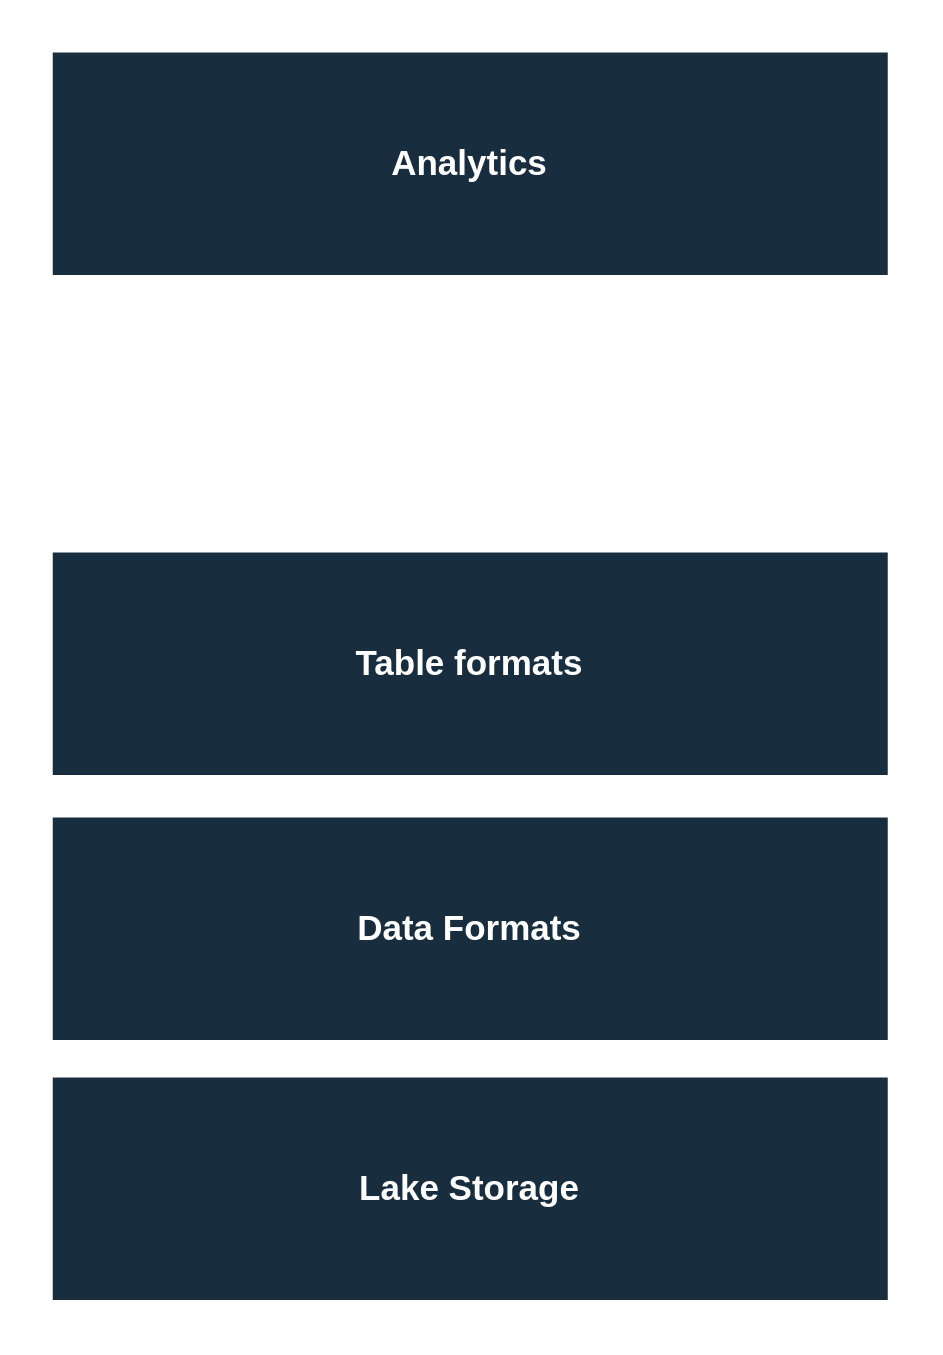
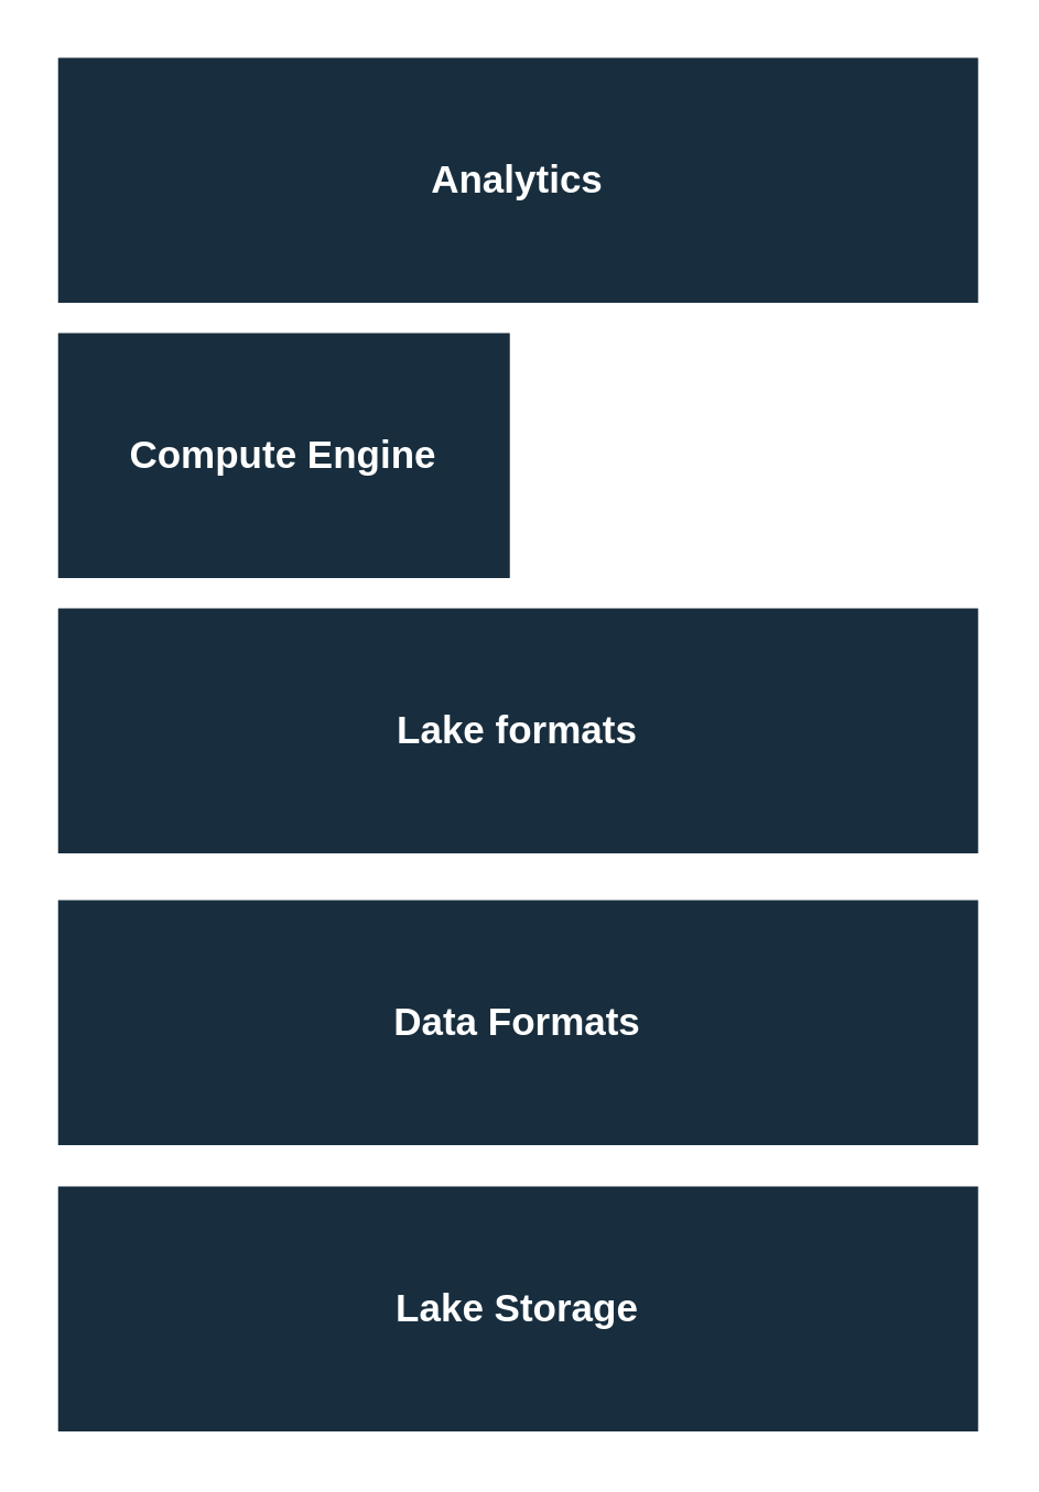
  <mxCell id="0" />
  <mxCell id="1" parent="0" />
  <mxCell id="2" value="Lake Storage" style="rounded=0;whiteSpace=wrap;html=1;align=center;fontSize=14;fontStyle=1;labelBackgroundColor=none;fillColor=#182E3E;strokeColor=#FFFFFF;fontColor=#FFFFFF;" vertex="1" parent="1"><mxGeometry x="20" y="430" width="335" height="90" as="geometry" /></mxCell>
  <mxCell id="3" value="Data Formats" style="rounded=0;whiteSpace=wrap;html=1;align=center;fontSize=14;fontStyle=1;labelBackgroundColor=none;fillColor=#182E3E;strokeColor=#FFFFFF;fontColor=#FFFFFF;" vertex="1" parent="1"><mxGeometry x="20" y="326" width="335" height="90" as="geometry" /></mxCell>
- <mxCell id="4" value="Table formats" style="rounded=0;whiteSpace=wrap;html=1;align=center;fontSize=14;fontStyle=1;labelBackgroundColor=none;fillColor=#182E3E;strokeColor=#FFFFFF;fontColor=#FFFFFF;" vertex="1" parent="1"><mxGeometry x="20" y="220" width="335" height="90" as="geometry" /></mxCell>
+ <mxCell id="4" value="Lake formats" style="rounded=0;whiteSpace=wrap;html=1;align=center;fontSize=14;fontStyle=1;labelBackgroundColor=none;fillColor=#182E3E;strokeColor=#FFFFFF;fontColor=#FFFFFF;" vertex="1" parent="1"><mxGeometry x="20" y="220" width="335" height="90" as="geometry" /></mxCell>
+ <mxCell id="5" value="Compute Engine" style="rounded=0;whiteSpace=wrap;html=1;align=center;fontSize=14;fontStyle=1;labelBackgroundColor=none;fillColor=#182E3E;strokeColor=#FFFFFF;fontColor=#FFFFFF;" vertex="1" parent="1"><mxGeometry x="20" y="120" width="165" height="90" as="geometry" /></mxCell>
  <mxCell id="6" value="Analytics" style="rounded=0;whiteSpace=wrap;html=1;align=center;fontSize=14;fontStyle=1;labelBackgroundColor=none;fillColor=#182E3E;strokeColor=#FFFFFF;fontColor=#FFFFFF;" vertex="1" parent="1"><mxGeometry x="20" y="20" width="335" height="90" as="geometry" /></mxCell>
